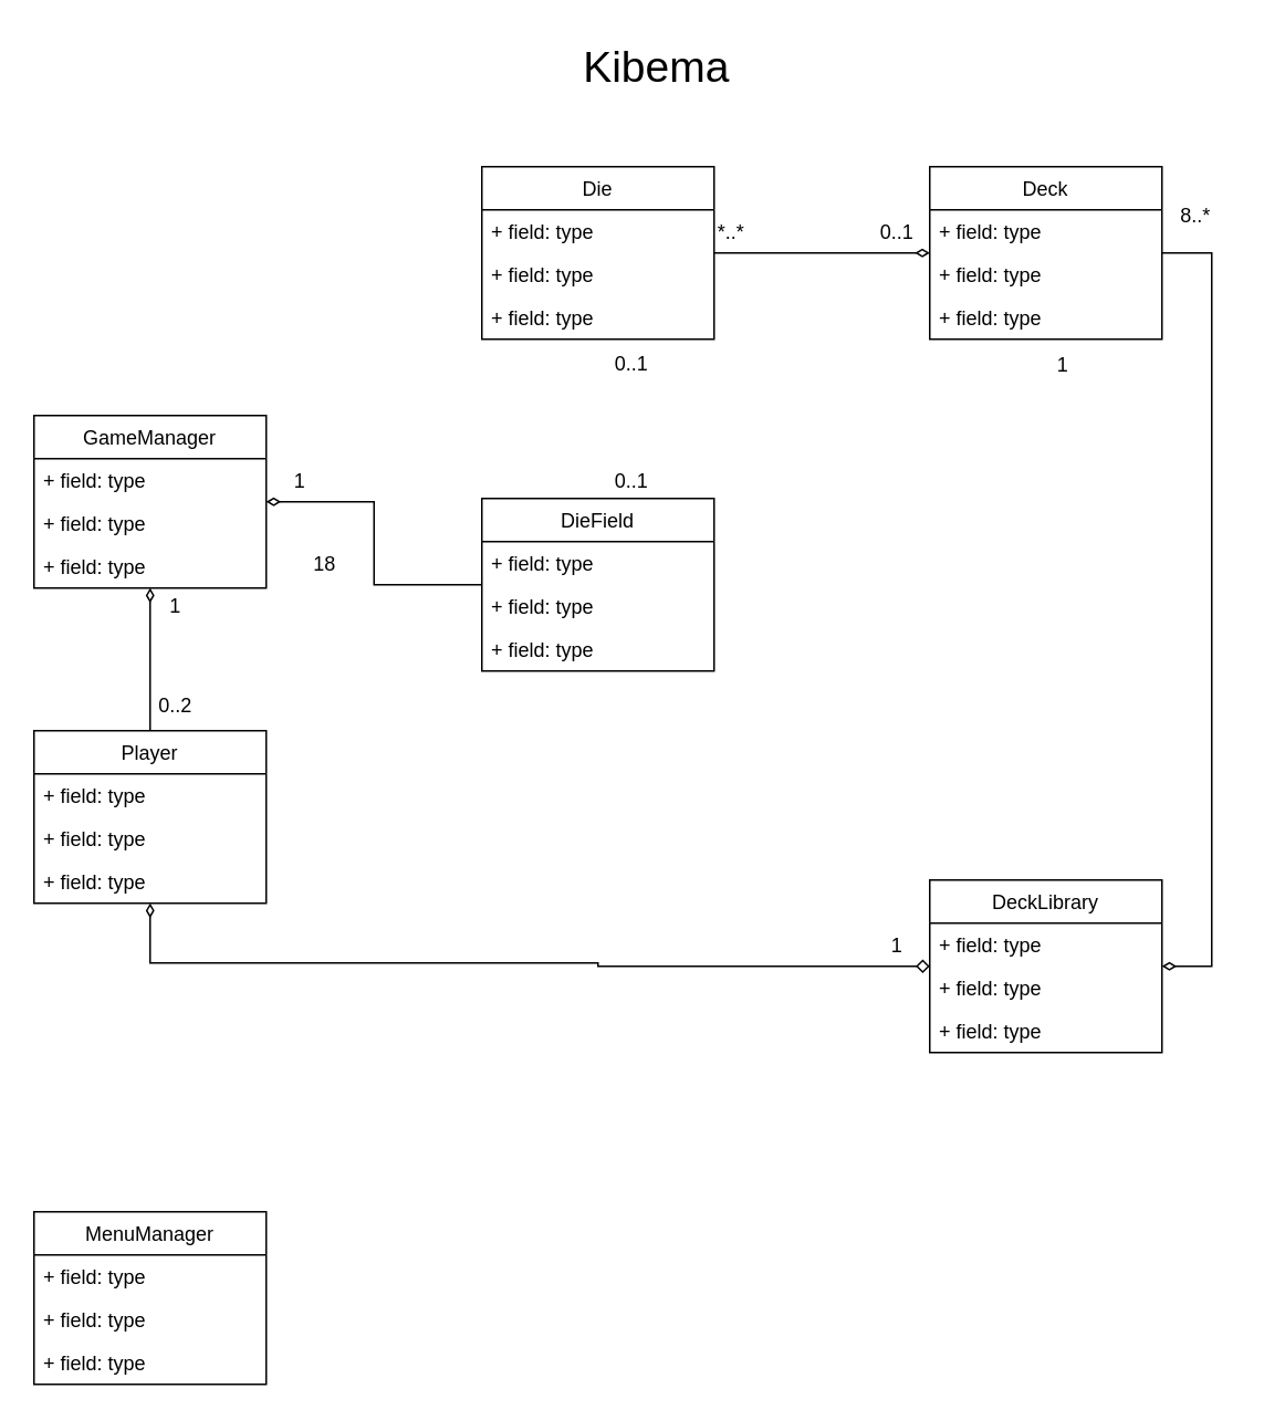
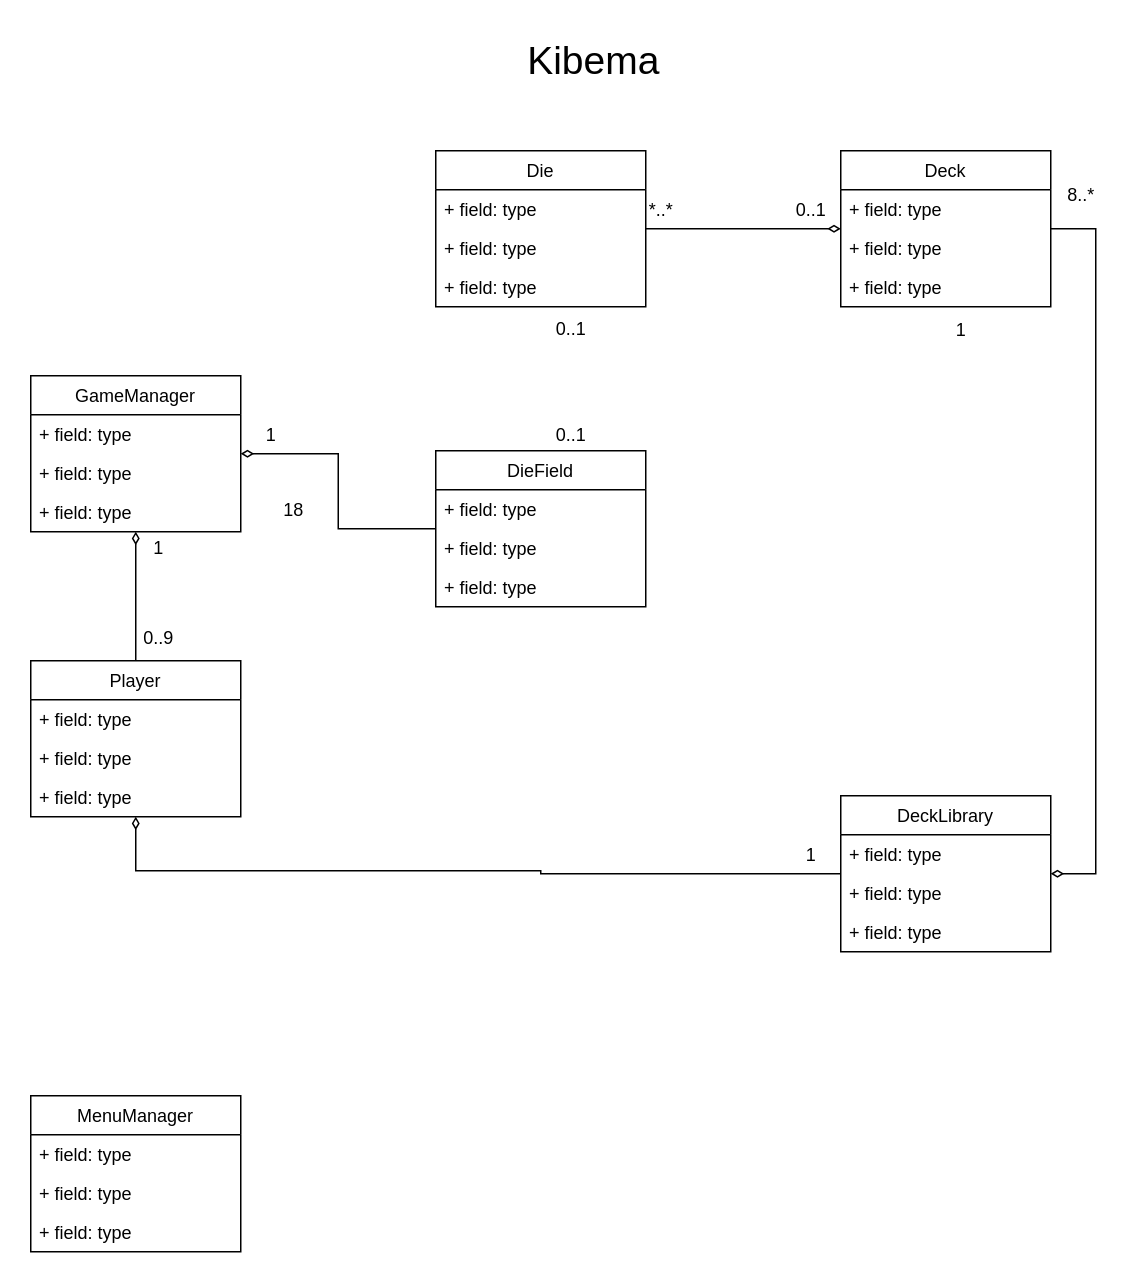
  <mxCell id="0" />
  <mxCell id="1" parent="0" />
  <mxCell id="2" value="Die" style="swimlane;fontStyle=0;childLayout=stackLayout;horizontal=1;startSize=26;fillColor=none;horizontalStack=0;resizeParent=1;resizeParentMax=0;resizeLast=0;collapsible=1;marginBottom=0;" vertex="1" parent="1"><mxGeometry x="290" y="100" width="140" height="104" as="geometry" /></mxCell>
  <mxCell id="3" value="+ field: type" style="text;strokeColor=none;fillColor=none;align=left;verticalAlign=top;spacingLeft=4;spacingRight=4;overflow=hidden;rotatable=0;points=[[0,0.5],[1,0.5]];portConstraint=eastwest;" vertex="1" parent="2"><mxGeometry y="26" width="140" height="26" as="geometry" /></mxCell>
  <mxCell id="4" value="+ field: type" style="text;strokeColor=none;fillColor=none;align=left;verticalAlign=top;spacingLeft=4;spacingRight=4;overflow=hidden;rotatable=0;points=[[0,0.5],[1,0.5]];portConstraint=eastwest;" vertex="1" parent="2"><mxGeometry y="52" width="140" height="26" as="geometry" /></mxCell>
  <mxCell id="5" value="+ field: type" style="text;strokeColor=none;fillColor=none;align=left;verticalAlign=top;spacingLeft=4;spacingRight=4;overflow=hidden;rotatable=0;points=[[0,0.5],[1,0.5]];portConstraint=eastwest;" vertex="1" parent="2"><mxGeometry y="78" width="140" height="26" as="geometry" /></mxCell>
  <mxCell id="6" style="edgeStyle=orthogonalEdgeStyle;rounded=0;orthogonalLoop=1;jettySize=auto;html=1;startArrow=diamondThin;startFill=0;endArrow=none;endFill=0;" edge="1" parent="1" source="7" target="2"><mxGeometry relative="1" as="geometry" /></mxCell>
  <mxCell id="7" value="Deck" style="swimlane;fontStyle=0;childLayout=stackLayout;horizontal=1;startSize=26;fillColor=none;horizontalStack=0;resizeParent=1;resizeParentMax=0;resizeLast=0;collapsible=1;marginBottom=0;" vertex="1" parent="1"><mxGeometry x="560" y="100" width="140" height="104" as="geometry" /></mxCell>
  <mxCell id="8" value="+ field: type" style="text;strokeColor=none;fillColor=none;align=left;verticalAlign=top;spacingLeft=4;spacingRight=4;overflow=hidden;rotatable=0;points=[[0,0.5],[1,0.5]];portConstraint=eastwest;" vertex="1" parent="7"><mxGeometry y="26" width="140" height="26" as="geometry" /></mxCell>
  <mxCell id="9" value="+ field: type" style="text;strokeColor=none;fillColor=none;align=left;verticalAlign=top;spacingLeft=4;spacingRight=4;overflow=hidden;rotatable=0;points=[[0,0.5],[1,0.5]];portConstraint=eastwest;" vertex="1" parent="7"><mxGeometry y="52" width="140" height="26" as="geometry" /></mxCell>
  <mxCell id="10" value="+ field: type" style="text;strokeColor=none;fillColor=none;align=left;verticalAlign=top;spacingLeft=4;spacingRight=4;overflow=hidden;rotatable=0;points=[[0,0.5],[1,0.5]];portConstraint=eastwest;" vertex="1" parent="7"><mxGeometry y="78" width="140" height="26" as="geometry" /></mxCell>
- <mxCell id="11" style="edgeStyle=orthogonalEdgeStyle;rounded=0;orthogonalLoop=1;jettySize=auto;html=1;startArrow=diamondThin;startFill=0;endArrow=diamond;endFill=0;" edge="1" parent="1" source="12" target="39"><mxGeometry relative="1" as="geometry"><Array as="points"><mxPoint x="90" y="580" /><mxPoint x="360" y="580" /><mxPoint x="360" y="582" /></Array></mxGeometry></mxCell>
+ <mxCell id="11" style="edgeStyle=orthogonalEdgeStyle;rounded=0;orthogonalLoop=1;jettySize=auto;html=1;startArrow=diamondThin;startFill=0;endArrow=none;endFill=0;" edge="1" parent="1" source="12" target="39"><mxGeometry relative="1" as="geometry"><Array as="points"><mxPoint x="90" y="580" /><mxPoint x="360" y="580" /><mxPoint x="360" y="582" /></Array></mxGeometry></mxCell>
  <mxCell id="12" value="Player" style="swimlane;fontStyle=0;childLayout=stackLayout;horizontal=1;startSize=26;fillColor=none;horizontalStack=0;resizeParent=1;resizeParentMax=0;resizeLast=0;collapsible=1;marginBottom=0;" vertex="1" parent="1"><mxGeometry x="20" y="440" width="140" height="104" as="geometry" /></mxCell>
  <mxCell id="13" value="+ field: type" style="text;strokeColor=none;fillColor=none;align=left;verticalAlign=top;spacingLeft=4;spacingRight=4;overflow=hidden;rotatable=0;points=[[0,0.5],[1,0.5]];portConstraint=eastwest;" vertex="1" parent="12"><mxGeometry y="26" width="140" height="26" as="geometry" /></mxCell>
  <mxCell id="14" value="+ field: type" style="text;strokeColor=none;fillColor=none;align=left;verticalAlign=top;spacingLeft=4;spacingRight=4;overflow=hidden;rotatable=0;points=[[0,0.5],[1,0.5]];portConstraint=eastwest;" vertex="1" parent="12"><mxGeometry y="52" width="140" height="26" as="geometry" /></mxCell>
  <mxCell id="15" value="+ field: type" style="text;strokeColor=none;fillColor=none;align=left;verticalAlign=top;spacingLeft=4;spacingRight=4;overflow=hidden;rotatable=0;points=[[0,0.5],[1,0.5]];portConstraint=eastwest;" vertex="1" parent="12"><mxGeometry y="78" width="140" height="26" as="geometry" /></mxCell>
  <mxCell id="16" value="DieField" style="swimlane;fontStyle=0;childLayout=stackLayout;horizontal=1;startSize=26;fillColor=none;horizontalStack=0;resizeParent=1;resizeParentMax=0;resizeLast=0;collapsible=1;marginBottom=0;" vertex="1" parent="1"><mxGeometry x="290" y="300" width="140" height="104" as="geometry" /></mxCell>
  <mxCell id="17" value="+ field: type" style="text;strokeColor=none;fillColor=none;align=left;verticalAlign=top;spacingLeft=4;spacingRight=4;overflow=hidden;rotatable=0;points=[[0,0.5],[1,0.5]];portConstraint=eastwest;" vertex="1" parent="16"><mxGeometry y="26" width="140" height="26" as="geometry" /></mxCell>
  <mxCell id="18" value="+ field: type" style="text;strokeColor=none;fillColor=none;align=left;verticalAlign=top;spacingLeft=4;spacingRight=4;overflow=hidden;rotatable=0;points=[[0,0.5],[1,0.5]];portConstraint=eastwest;" vertex="1" parent="16"><mxGeometry y="52" width="140" height="26" as="geometry" /></mxCell>
  <mxCell id="19" value="+ field: type" style="text;strokeColor=none;fillColor=none;align=left;verticalAlign=top;spacingLeft=4;spacingRight=4;overflow=hidden;rotatable=0;points=[[0,0.5],[1,0.5]];portConstraint=eastwest;" vertex="1" parent="16"><mxGeometry y="78" width="140" height="26" as="geometry" /></mxCell>
  <mxCell id="20" style="edgeStyle=orthogonalEdgeStyle;rounded=0;orthogonalLoop=1;jettySize=auto;html=1;startArrow=diamondThin;startFill=0;endArrow=none;endFill=0;" edge="1" parent="1" source="22" target="12"><mxGeometry relative="1" as="geometry" /></mxCell>
  <mxCell id="21" style="edgeStyle=orthogonalEdgeStyle;rounded=0;orthogonalLoop=1;jettySize=auto;html=1;startArrow=diamondThin;startFill=0;endArrow=none;endFill=0;" edge="1" parent="1" source="22" target="16"><mxGeometry relative="1" as="geometry" /></mxCell>
  <mxCell id="22" value="GameManager" style="swimlane;fontStyle=0;childLayout=stackLayout;horizontal=1;startSize=26;fillColor=none;horizontalStack=0;resizeParent=1;resizeParentMax=0;resizeLast=0;collapsible=1;marginBottom=0;" vertex="1" parent="1"><mxGeometry x="20" y="250" width="140" height="104" as="geometry" /></mxCell>
  <mxCell id="23" value="+ field: type" style="text;strokeColor=none;fillColor=none;align=left;verticalAlign=top;spacingLeft=4;spacingRight=4;overflow=hidden;rotatable=0;points=[[0,0.5],[1,0.5]];portConstraint=eastwest;" vertex="1" parent="22"><mxGeometry y="26" width="140" height="26" as="geometry" /></mxCell>
  <mxCell id="24" value="+ field: type" style="text;strokeColor=none;fillColor=none;align=left;verticalAlign=top;spacingLeft=4;spacingRight=4;overflow=hidden;rotatable=0;points=[[0,0.5],[1,0.5]];portConstraint=eastwest;" vertex="1" parent="22"><mxGeometry y="52" width="140" height="26" as="geometry" /></mxCell>
  <mxCell id="25" value="+ field: type" style="text;strokeColor=none;fillColor=none;align=left;verticalAlign=top;spacingLeft=4;spacingRight=4;overflow=hidden;rotatable=0;points=[[0,0.5],[1,0.5]];portConstraint=eastwest;" vertex="1" parent="22"><mxGeometry y="78" width="140" height="26" as="geometry" /></mxCell>
  <mxCell id="26" value="MenuManager" style="swimlane;fontStyle=0;childLayout=stackLayout;horizontal=1;startSize=26;fillColor=none;horizontalStack=0;resizeParent=1;resizeParentMax=0;resizeLast=0;collapsible=1;marginBottom=0;" vertex="1" parent="1"><mxGeometry x="20" y="730" width="140" height="104" as="geometry" /></mxCell>
  <mxCell id="27" value="+ field: type" style="text;strokeColor=none;fillColor=none;align=left;verticalAlign=top;spacingLeft=4;spacingRight=4;overflow=hidden;rotatable=0;points=[[0,0.5],[1,0.5]];portConstraint=eastwest;" vertex="1" parent="26"><mxGeometry y="26" width="140" height="26" as="geometry" /></mxCell>
  <mxCell id="28" value="+ field: type" style="text;strokeColor=none;fillColor=none;align=left;verticalAlign=top;spacingLeft=4;spacingRight=4;overflow=hidden;rotatable=0;points=[[0,0.5],[1,0.5]];portConstraint=eastwest;" vertex="1" parent="26"><mxGeometry y="52" width="140" height="26" as="geometry" /></mxCell>
  <mxCell id="29" value="+ field: type" style="text;strokeColor=none;fillColor=none;align=left;verticalAlign=top;spacingLeft=4;spacingRight=4;overflow=hidden;rotatable=0;points=[[0,0.5],[1,0.5]];portConstraint=eastwest;" vertex="1" parent="26"><mxGeometry y="78" width="140" height="26" as="geometry" /></mxCell>
  <mxCell id="30" value="0..1" style="text;html=1;align=center;verticalAlign=middle;resizable=0;points=[];autosize=1;strokeColor=none;fillColor=none;" vertex="1" parent="1"><mxGeometry x="360" y="275" width="40" height="30" as="geometry" /></mxCell>
  <mxCell id="31" value="0..1" style="text;html=1;align=center;verticalAlign=middle;resizable=0;points=[];autosize=1;strokeColor=none;fillColor=none;" vertex="1" parent="1"><mxGeometry x="360" y="204" width="40" height="30" as="geometry" /></mxCell>
  <mxCell id="32" value="0..1" style="text;html=1;align=center;verticalAlign=middle;resizable=0;points=[];autosize=1;strokeColor=none;fillColor=none;" vertex="1" parent="1"><mxGeometry x="520" y="125" width="40" height="30" as="geometry" /></mxCell>
  <mxCell id="33" value="*..*" style="text;html=1;align=center;verticalAlign=middle;resizable=0;points=[];autosize=1;strokeColor=none;fillColor=none;" vertex="1" parent="1"><mxGeometry x="420" y="125" width="40" height="30" as="geometry" /></mxCell>
  <mxCell id="34" value="1" style="text;html=1;align=center;verticalAlign=middle;resizable=0;points=[];autosize=1;strokeColor=none;fillColor=none;" vertex="1" parent="1"><mxGeometry x="90" y="350" width="30" height="30" as="geometry" /></mxCell>
- <mxCell id="35" value="0..2" style="text;html=1;align=center;verticalAlign=middle;resizable=0;points=[];autosize=1;strokeColor=none;fillColor=none;" vertex="1" parent="1"><mxGeometry x="85" y="410" width="40" height="30" as="geometry" /></mxCell>
+ <mxCell id="35" value="0..9" style="text;html=1;align=center;verticalAlign=middle;resizable=0;points=[];autosize=1;strokeColor=none;fillColor=none;" vertex="1" parent="1"><mxGeometry x="85" y="410" width="40" height="30" as="geometry" /></mxCell>
  <mxCell id="36" value="18" style="text;html=1;align=center;verticalAlign=middle;resizable=0;points=[];autosize=1;strokeColor=none;fillColor=none;" vertex="1" parent="1"><mxGeometry x="175" y="325" width="40" height="30" as="geometry" /></mxCell>
  <mxCell id="37" value="1" style="text;html=1;align=center;verticalAlign=middle;resizable=0;points=[];autosize=1;strokeColor=none;fillColor=none;" vertex="1" parent="1"><mxGeometry x="165" y="275" width="30" height="30" as="geometry" /></mxCell>
  <mxCell id="38" style="edgeStyle=orthogonalEdgeStyle;rounded=0;orthogonalLoop=1;jettySize=auto;html=1;startArrow=diamondThin;startFill=0;endArrow=none;endFill=0;" edge="1" parent="1" source="39" target="7"><mxGeometry relative="1" as="geometry"><Array as="points"><mxPoint x="730" y="582" /><mxPoint x="730" y="152" /></Array></mxGeometry></mxCell>
  <mxCell id="39" value="DeckLibrary" style="swimlane;fontStyle=0;childLayout=stackLayout;horizontal=1;startSize=26;fillColor=none;horizontalStack=0;resizeParent=1;resizeParentMax=0;resizeLast=0;collapsible=1;marginBottom=0;" vertex="1" parent="1"><mxGeometry x="560" y="530" width="140" height="104" as="geometry" /></mxCell>
  <mxCell id="40" value="+ field: type" style="text;strokeColor=none;fillColor=none;align=left;verticalAlign=top;spacingLeft=4;spacingRight=4;overflow=hidden;rotatable=0;points=[[0,0.5],[1,0.5]];portConstraint=eastwest;" vertex="1" parent="39"><mxGeometry y="26" width="140" height="26" as="geometry" /></mxCell>
  <mxCell id="41" value="+ field: type" style="text;strokeColor=none;fillColor=none;align=left;verticalAlign=top;spacingLeft=4;spacingRight=4;overflow=hidden;rotatable=0;points=[[0,0.5],[1,0.5]];portConstraint=eastwest;" vertex="1" parent="39"><mxGeometry y="52" width="140" height="26" as="geometry" /></mxCell>
  <mxCell id="42" value="+ field: type" style="text;strokeColor=none;fillColor=none;align=left;verticalAlign=top;spacingLeft=4;spacingRight=4;overflow=hidden;rotatable=0;points=[[0,0.5],[1,0.5]];portConstraint=eastwest;" vertex="1" parent="39"><mxGeometry y="78" width="140" height="26" as="geometry" /></mxCell>
  <mxCell id="43" value="1" style="text;html=1;align=center;verticalAlign=middle;resizable=0;points=[];autosize=1;strokeColor=none;fillColor=none;" vertex="1" parent="1"><mxGeometry x="525" y="555" width="30" height="30" as="geometry" /></mxCell>
  <mxCell id="44" value="1" style="text;html=1;align=center;verticalAlign=middle;resizable=0;points=[];autosize=1;strokeColor=none;fillColor=none;" vertex="1" parent="1"><mxGeometry x="625" y="205" width="30" height="30" as="geometry" /></mxCell>
  <mxCell id="45" value="8..*" style="text;html=1;align=center;verticalAlign=middle;resizable=0;points=[];autosize=1;strokeColor=none;fillColor=none;" vertex="1" parent="1"><mxGeometry x="700" y="115" width="40" height="30" as="geometry" /></mxCell>
  <mxCell id="46" value="&lt;font style=&quot;font-size: 26px;&quot;&gt;Kibema&lt;/font&gt;" style="text;html=1;align=center;verticalAlign=middle;resizable=0;points=[];autosize=1;strokeColor=none;fillColor=none;" vertex="1" parent="1"><mxGeometry x="340" width="110" height="40" as="geometry" y="20" /></mxCell>
